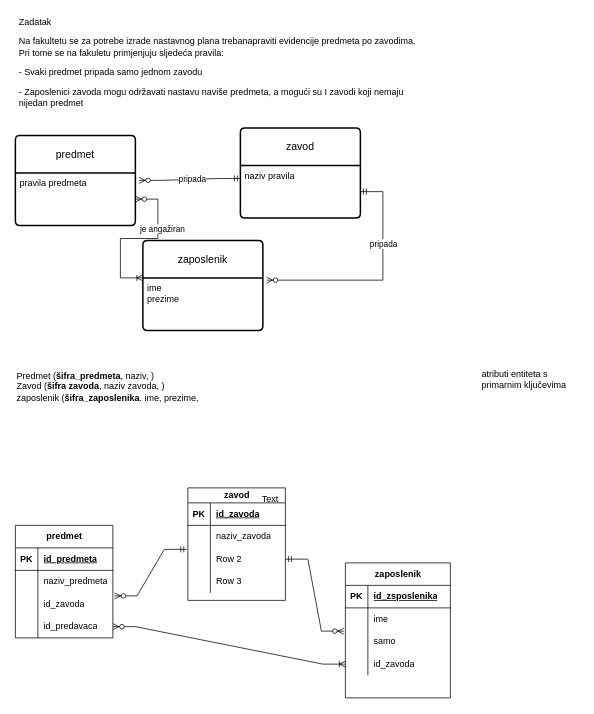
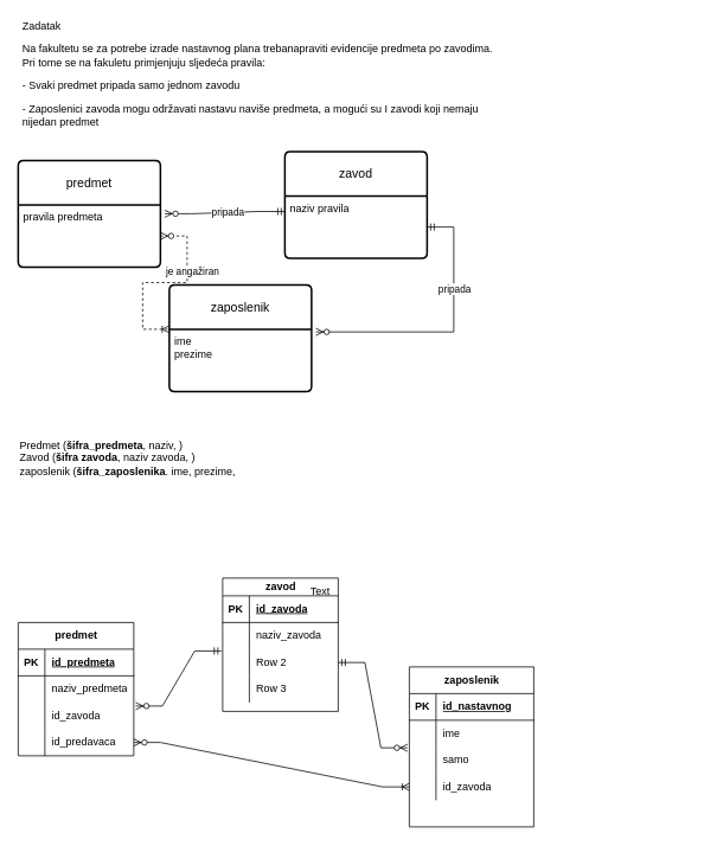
  <mxCell id="0" />
  <mxCell id="1" parent="0" />
  <mxCell id="2" value="&lt;p&gt;Zadatak&lt;/p&gt;&lt;p&gt;&lt;/p&gt;&lt;p&gt;Na fakultetu se za potrebe izrade nastavnog plana trebanapraviti evidencije predmeta po zavodima. Pri tome se na fakuletu primjenjuju sljedeća pravila:&lt;/p&gt;&lt;p&gt;- Svaki predmet pripada samo jednom zavodu&lt;/p&gt;&lt;p&gt;&lt;span&gt;- Zaposlenici zavoda mogu održavati nastavu naviše predmeta, a mogući su I zavodi koji nemaju nijedan predmet &lt;/span&gt;&lt;/p&gt;" style="text;html=1;strokeColor=none;fillColor=none;spacing=5;spacingTop=-20;whiteSpace=wrap;overflow=hidden;rounded=0;" parent="1" vertex="1"><mxGeometry x="20" y="20" width="550" height="130" as="geometry" /></mxCell>
  <mxCell id="3" value="zavod" style="shape=table;startSize=20;container=1;collapsible=1;childLayout=tableLayout;fixedRows=1;rowLines=0;fontStyle=1;align=center;resizeLast=1;html=1;" parent="1" vertex="1"><mxGeometry x="250" y="650" width="130" height="150" as="geometry" /></mxCell>
  <mxCell id="4" value="" style="shape=tableRow;horizontal=0;startSize=0;swimlaneHead=0;swimlaneBody=0;fillColor=none;collapsible=0;dropTarget=0;points=[[0,0.5],[1,0.5]];portConstraint=eastwest;top=0;left=0;right=0;bottom=1;" parent="3" vertex="1"><mxGeometry y="20" width="130" height="30" as="geometry" /></mxCell>
  <mxCell id="5" value="PK" style="shape=partialRectangle;connectable=0;fillColor=none;top=0;left=0;bottom=0;right=0;fontStyle=1;overflow=hidden;whiteSpace=wrap;html=1;" parent="4" vertex="1"><mxGeometry width="30" height="30" as="geometry"><mxRectangle width="30" height="30" as="alternateBounds" /></mxGeometry></mxCell>
  <mxCell id="6" value="id_zavoda" style="shape=partialRectangle;connectable=0;fillColor=none;top=0;left=0;bottom=0;right=0;align=left;spacingLeft=6;fontStyle=5;overflow=hidden;whiteSpace=wrap;html=1;" parent="4" vertex="1"><mxGeometry x="30" width="100" height="30" as="geometry"><mxRectangle width="100" height="30" as="alternateBounds" /></mxGeometry></mxCell>
  <mxCell id="7" value="" style="shape=tableRow;horizontal=0;startSize=0;swimlaneHead=0;swimlaneBody=0;fillColor=none;collapsible=0;dropTarget=0;points=[[0,0.5],[1,0.5]];portConstraint=eastwest;top=0;left=0;right=0;bottom=0;" parent="3" vertex="1"><mxGeometry y="50" width="130" height="30" as="geometry" /></mxCell>
  <mxCell id="8" value="" style="shape=partialRectangle;connectable=0;fillColor=none;top=0;left=0;bottom=0;right=0;editable=1;overflow=hidden;whiteSpace=wrap;html=1;" parent="7" vertex="1"><mxGeometry width="30" height="30" as="geometry"><mxRectangle width="30" height="30" as="alternateBounds" /></mxGeometry></mxCell>
  <mxCell id="9" value="naziv_zavoda" style="shape=partialRectangle;connectable=0;fillColor=none;top=0;left=0;bottom=0;right=0;align=left;spacingLeft=6;overflow=hidden;whiteSpace=wrap;html=1;" parent="7" vertex="1"><mxGeometry x="30" width="100" height="30" as="geometry"><mxRectangle width="100" height="30" as="alternateBounds" /></mxGeometry></mxCell>
  <mxCell id="10" value="" style="shape=tableRow;horizontal=0;startSize=0;swimlaneHead=0;swimlaneBody=0;fillColor=none;collapsible=0;dropTarget=0;points=[[0,0.5],[1,0.5]];portConstraint=eastwest;top=0;left=0;right=0;bottom=0;" parent="3" vertex="1"><mxGeometry y="80" width="130" height="30" as="geometry" /></mxCell>
  <mxCell id="11" value="" style="shape=partialRectangle;connectable=0;fillColor=none;top=0;left=0;bottom=0;right=0;editable=1;overflow=hidden;whiteSpace=wrap;html=1;" parent="10" vertex="1"><mxGeometry width="30" height="30" as="geometry"><mxRectangle width="30" height="30" as="alternateBounds" /></mxGeometry></mxCell>
  <mxCell id="12" value="Row 2" style="shape=partialRectangle;connectable=0;fillColor=none;top=0;left=0;bottom=0;right=0;align=left;spacingLeft=6;overflow=hidden;whiteSpace=wrap;html=1;" parent="10" vertex="1"><mxGeometry x="30" width="100" height="30" as="geometry"><mxRectangle width="100" height="30" as="alternateBounds" /></mxGeometry></mxCell>
  <mxCell id="13" value="" style="shape=tableRow;horizontal=0;startSize=0;swimlaneHead=0;swimlaneBody=0;fillColor=none;collapsible=0;dropTarget=0;points=[[0,0.5],[1,0.5]];portConstraint=eastwest;top=0;left=0;right=0;bottom=0;" parent="3" vertex="1"><mxGeometry y="110" width="130" height="30" as="geometry" /></mxCell>
  <mxCell id="14" value="" style="shape=partialRectangle;connectable=0;fillColor=none;top=0;left=0;bottom=0;right=0;editable=1;overflow=hidden;whiteSpace=wrap;html=1;" parent="13" vertex="1"><mxGeometry width="30" height="30" as="geometry"><mxRectangle width="30" height="30" as="alternateBounds" /></mxGeometry></mxCell>
  <mxCell id="15" value="Row 3" style="shape=partialRectangle;connectable=0;fillColor=none;top=0;left=0;bottom=0;right=0;align=left;spacingLeft=6;overflow=hidden;whiteSpace=wrap;html=1;" parent="13" vertex="1"><mxGeometry x="30" width="100" height="30" as="geometry"><mxRectangle width="100" height="30" as="alternateBounds" /></mxGeometry></mxCell>
  <mxCell id="16" value="predmet" style="shape=table;startSize=30;container=1;collapsible=1;childLayout=tableLayout;fixedRows=1;rowLines=0;fontStyle=1;align=center;resizeLast=1;html=1;" parent="1" vertex="1"><mxGeometry x="20" y="700" width="130" height="150" as="geometry" /></mxCell>
  <mxCell id="17" value="" style="shape=tableRow;horizontal=0;startSize=0;swimlaneHead=0;swimlaneBody=0;fillColor=none;collapsible=0;dropTarget=0;points=[[0,0.5],[1,0.5]];portConstraint=eastwest;top=0;left=0;right=0;bottom=1;" parent="16" vertex="1"><mxGeometry y="30" width="130" height="30" as="geometry" /></mxCell>
  <mxCell id="18" value="PK" style="shape=partialRectangle;connectable=0;fillColor=none;top=0;left=0;bottom=0;right=0;fontStyle=1;overflow=hidden;whiteSpace=wrap;html=1;" parent="17" vertex="1"><mxGeometry width="30" height="30" as="geometry"><mxRectangle width="30" height="30" as="alternateBounds" /></mxGeometry></mxCell>
  <mxCell id="19" value="id_predmeta" style="shape=partialRectangle;connectable=0;fillColor=none;top=0;left=0;bottom=0;right=0;align=left;spacingLeft=6;fontStyle=5;overflow=hidden;whiteSpace=wrap;html=1;" parent="17" vertex="1"><mxGeometry x="30" width="100" height="30" as="geometry"><mxRectangle width="100" height="30" as="alternateBounds" /></mxGeometry></mxCell>
  <mxCell id="20" value="" style="shape=tableRow;horizontal=0;startSize=0;swimlaneHead=0;swimlaneBody=0;fillColor=none;collapsible=0;dropTarget=0;points=[[0,0.5],[1,0.5]];portConstraint=eastwest;top=0;left=0;right=0;bottom=0;" parent="16" vertex="1"><mxGeometry y="60" width="130" height="30" as="geometry" /></mxCell>
  <mxCell id="21" value="" style="shape=partialRectangle;connectable=0;fillColor=none;top=0;left=0;bottom=0;right=0;editable=1;overflow=hidden;whiteSpace=wrap;html=1;" parent="20" vertex="1"><mxGeometry width="30" height="30" as="geometry"><mxRectangle width="30" height="30" as="alternateBounds" /></mxGeometry></mxCell>
  <mxCell id="22" value="naziv_predmeta" style="shape=partialRectangle;connectable=0;fillColor=none;top=0;left=0;bottom=0;right=0;align=left;spacingLeft=6;overflow=hidden;whiteSpace=wrap;html=1;" parent="20" vertex="1"><mxGeometry x="30" width="100" height="30" as="geometry"><mxRectangle width="100" height="30" as="alternateBounds" /></mxGeometry></mxCell>
  <mxCell id="23" value="" style="shape=tableRow;horizontal=0;startSize=0;swimlaneHead=0;swimlaneBody=0;fillColor=none;collapsible=0;dropTarget=0;points=[[0,0.5],[1,0.5]];portConstraint=eastwest;top=0;left=0;right=0;bottom=0;" parent="16" vertex="1"><mxGeometry y="90" width="130" height="30" as="geometry" /></mxCell>
  <mxCell id="24" value="" style="shape=partialRectangle;connectable=0;fillColor=none;top=0;left=0;bottom=0;right=0;editable=1;overflow=hidden;whiteSpace=wrap;html=1;" parent="23" vertex="1"><mxGeometry width="30" height="30" as="geometry"><mxRectangle width="30" height="30" as="alternateBounds" /></mxGeometry></mxCell>
  <mxCell id="25" value="id_zavoda" style="shape=partialRectangle;connectable=0;fillColor=none;top=0;left=0;bottom=0;right=0;align=left;spacingLeft=6;overflow=hidden;whiteSpace=wrap;html=1;" parent="23" vertex="1"><mxGeometry x="30" width="100" height="30" as="geometry"><mxRectangle width="100" height="30" as="alternateBounds" /></mxGeometry></mxCell>
  <mxCell id="26" value="" style="shape=tableRow;horizontal=0;startSize=0;swimlaneHead=0;swimlaneBody=0;fillColor=none;collapsible=0;dropTarget=0;points=[[0,0.5],[1,0.5]];portConstraint=eastwest;top=0;left=0;right=0;bottom=0;" parent="16" vertex="1"><mxGeometry y="120" width="130" height="30" as="geometry" /></mxCell>
  <mxCell id="27" value="" style="shape=partialRectangle;connectable=0;fillColor=none;top=0;left=0;bottom=0;right=0;editable=1;overflow=hidden;whiteSpace=wrap;html=1;" parent="26" vertex="1"><mxGeometry width="30" height="30" as="geometry"><mxRectangle width="30" height="30" as="alternateBounds" /></mxGeometry></mxCell>
  <mxCell id="28" value="id_predavaca" style="shape=partialRectangle;connectable=0;fillColor=none;top=0;left=0;bottom=0;right=0;align=left;spacingLeft=6;overflow=hidden;whiteSpace=wrap;html=1;" parent="26" vertex="1"><mxGeometry x="30" width="100" height="30" as="geometry"><mxRectangle width="100" height="30" as="alternateBounds" /></mxGeometry></mxCell>
  <mxCell id="29" value="" style="edgeStyle=entityRelationEdgeStyle;fontSize=12;html=1;endArrow=ERzeroToMany;startArrow=ERmandOne;rounded=0;entryX=1.017;entryY=0.133;entryDx=0;entryDy=0;entryPerimeter=0;exitX=-0.011;exitY=0.067;exitDx=0;exitDy=0;exitPerimeter=0;" parent="1" source="10" target="23" edge="1"><mxGeometry width="100" height="100" relative="1" as="geometry"><mxPoint x="350" y="1120" as="sourcePoint" /><mxPoint x="450" y="1020" as="targetPoint" /></mxGeometry></mxCell>
  <mxCell id="30" value="zaposlenik" style="shape=table;startSize=30;container=1;collapsible=1;childLayout=tableLayout;fixedRows=1;rowLines=0;fontStyle=1;align=center;resizeLast=1;html=1;" vertex="1" parent="1"><mxGeometry x="460" y="750" width="140" height="180" as="geometry" /></mxCell>
  <mxCell id="31" value="" style="shape=tableRow;horizontal=0;startSize=0;swimlaneHead=0;swimlaneBody=0;fillColor=none;collapsible=0;dropTarget=0;points=[[0,0.5],[1,0.5]];portConstraint=eastwest;top=0;left=0;right=0;bottom=1;" vertex="1" parent="30"><mxGeometry y="30" width="140" height="30" as="geometry" /></mxCell>
  <mxCell id="32" value="PK" style="shape=partialRectangle;connectable=0;fillColor=none;top=0;left=0;bottom=0;right=0;fontStyle=1;overflow=hidden;whiteSpace=wrap;html=1;" vertex="1" parent="31"><mxGeometry width="30" height="30" as="geometry"><mxRectangle width="30" height="30" as="alternateBounds" /></mxGeometry></mxCell>
- <mxCell id="33" value="id_zsposlenika" style="shape=partialRectangle;connectable=0;fillColor=none;top=0;left=0;bottom=0;right=0;align=left;spacingLeft=6;fontStyle=5;overflow=hidden;whiteSpace=wrap;html=1;" vertex="1" parent="31"><mxGeometry x="30" width="110" height="30" as="geometry"><mxRectangle width="110" height="30" as="alternateBounds" /></mxGeometry></mxCell>
+ <mxCell id="33" value="id_nastavnog" style="shape=partialRectangle;connectable=0;fillColor=none;top=0;left=0;bottom=0;right=0;align=left;spacingLeft=6;fontStyle=5;overflow=hidden;whiteSpace=wrap;html=1;" vertex="1" parent="31"><mxGeometry x="30" width="110" height="30" as="geometry"><mxRectangle width="110" height="30" as="alternateBounds" /></mxGeometry></mxCell>
  <mxCell id="34" value="" style="shape=tableRow;horizontal=0;startSize=0;swimlaneHead=0;swimlaneBody=0;fillColor=none;collapsible=0;dropTarget=0;points=[[0,0.5],[1,0.5]];portConstraint=eastwest;top=0;left=0;right=0;bottom=0;" vertex="1" parent="30"><mxGeometry y="60" width="140" height="30" as="geometry" /></mxCell>
  <mxCell id="35" value="" style="shape=partialRectangle;connectable=0;fillColor=none;top=0;left=0;bottom=0;right=0;editable=1;overflow=hidden;whiteSpace=wrap;html=1;" vertex="1" parent="34"><mxGeometry width="30" height="30" as="geometry"><mxRectangle width="30" height="30" as="alternateBounds" /></mxGeometry></mxCell>
  <mxCell id="36" value="ime " style="shape=partialRectangle;connectable=0;fillColor=none;top=0;left=0;bottom=0;right=0;align=left;spacingLeft=6;overflow=hidden;whiteSpace=wrap;html=1;" vertex="1" parent="34"><mxGeometry x="30" width="110" height="30" as="geometry"><mxRectangle width="110" height="30" as="alternateBounds" /></mxGeometry></mxCell>
  <mxCell id="37" value="" style="shape=tableRow;horizontal=0;startSize=0;swimlaneHead=0;swimlaneBody=0;fillColor=none;collapsible=0;dropTarget=0;points=[[0,0.5],[1,0.5]];portConstraint=eastwest;top=0;left=0;right=0;bottom=0;" vertex="1" parent="30"><mxGeometry y="90" width="140" height="30" as="geometry" /></mxCell>
  <mxCell id="38" value="" style="shape=partialRectangle;connectable=0;fillColor=none;top=0;left=0;bottom=0;right=0;editable=1;overflow=hidden;whiteSpace=wrap;html=1;" vertex="1" parent="37"><mxGeometry width="30" height="30" as="geometry"><mxRectangle width="30" height="30" as="alternateBounds" /></mxGeometry></mxCell>
  <mxCell id="39" value="samo" style="shape=partialRectangle;connectable=0;fillColor=none;top=0;left=0;bottom=0;right=0;align=left;spacingLeft=6;overflow=hidden;whiteSpace=wrap;html=1;" vertex="1" parent="37"><mxGeometry x="30" width="110" height="30" as="geometry"><mxRectangle width="110" height="30" as="alternateBounds" /></mxGeometry></mxCell>
  <mxCell id="40" value="" style="shape=tableRow;horizontal=0;startSize=0;swimlaneHead=0;swimlaneBody=0;fillColor=none;collapsible=0;dropTarget=0;points=[[0,0.5],[1,0.5]];portConstraint=eastwest;top=0;left=0;right=0;bottom=0;" vertex="1" parent="30"><mxGeometry y="120" width="140" height="30" as="geometry" /></mxCell>
  <mxCell id="41" value="" style="shape=partialRectangle;connectable=0;fillColor=none;top=0;left=0;bottom=0;right=0;editable=1;overflow=hidden;whiteSpace=wrap;html=1;" vertex="1" parent="40"><mxGeometry width="30" height="30" as="geometry"><mxRectangle width="30" height="30" as="alternateBounds" /></mxGeometry></mxCell>
  <mxCell id="42" value="id_zavoda " style="shape=partialRectangle;connectable=0;fillColor=none;top=0;left=0;bottom=0;right=0;align=left;spacingLeft=6;overflow=hidden;whiteSpace=wrap;html=1;" vertex="1" parent="40"><mxGeometry x="30" width="110" height="30" as="geometry"><mxRectangle width="110" height="30" as="alternateBounds" /></mxGeometry></mxCell>
  <mxCell id="43" value="" style="edgeStyle=entityRelationEdgeStyle;fontSize=12;html=1;endArrow=ERzeroToMany;startArrow=ERmandOne;rounded=0;entryX=-0.014;entryY=0.033;entryDx=0;entryDy=0;entryPerimeter=0;" edge="1" parent="1" source="10" target="37"><mxGeometry width="100" height="100" relative="1" as="geometry"><mxPoint x="340" y="1090" as="sourcePoint" /><mxPoint x="440" y="990" as="targetPoint" /></mxGeometry></mxCell>
  <mxCell id="44" value="" style="edgeStyle=entityRelationEdgeStyle;fontSize=12;html=1;endArrow=ERoneToMany;startArrow=ERzeroToMany;rounded=0;entryX=0;entryY=0.5;entryDx=0;entryDy=0;" edge="1" parent="1" source="26" target="40"><mxGeometry width="100" height="100" relative="1" as="geometry"><mxPoint x="310" y="430" as="sourcePoint" /><mxPoint x="410" y="330" as="targetPoint" /></mxGeometry></mxCell>
  <mxCell id="45" value="predmet" style="swimlane;childLayout=stackLayout;horizontal=1;startSize=50;horizontalStack=0;rounded=1;fontSize=14;fontStyle=0;strokeWidth=2;resizeParent=0;resizeLast=1;shadow=0;dashed=0;align=center;arcSize=4;whiteSpace=wrap;html=1;" vertex="1" parent="1"><mxGeometry x="20" y="180" width="160" height="120" as="geometry" /></mxCell>
  <mxCell id="46" value="pravila predmeta&lt;br&gt;" style="align=left;strokeColor=none;fillColor=none;spacingLeft=4;fontSize=12;verticalAlign=top;resizable=0;rotatable=0;part=1;html=1;" vertex="1" parent="45"><mxGeometry y="50" width="160" height="70" as="geometry" /></mxCell>
  <mxCell id="47" value="zavod" style="swimlane;childLayout=stackLayout;horizontal=1;startSize=50;horizontalStack=0;rounded=1;fontSize=14;fontStyle=0;strokeWidth=2;resizeParent=0;resizeLast=1;shadow=0;dashed=0;align=center;arcSize=4;whiteSpace=wrap;html=1;" vertex="1" parent="1"><mxGeometry x="320" y="170" width="160" height="120" as="geometry" /></mxCell>
  <mxCell id="48" value="naziv pravila" style="align=left;strokeColor=none;fillColor=none;spacingLeft=4;fontSize=12;verticalAlign=top;resizable=0;rotatable=0;part=1;html=1;" vertex="1" parent="47"><mxGeometry y="50" width="160" height="70" as="geometry" /></mxCell>
  <mxCell id="49" value="zaposlenik" style="swimlane;childLayout=stackLayout;horizontal=1;startSize=50;horizontalStack=0;rounded=1;fontSize=14;fontStyle=0;strokeWidth=2;resizeParent=0;resizeLast=1;shadow=0;dashed=0;align=center;arcSize=4;whiteSpace=wrap;html=1;" vertex="1" parent="1"><mxGeometry x="190" y="320" width="160" height="120" as="geometry" /></mxCell>
  <mxCell id="50" value="&lt;div&gt;ime&lt;/div&gt;&lt;div&gt;prezime &lt;br&gt;&lt;/div&gt;&lt;div&gt;&lt;br&gt;&lt;/div&gt;" style="align=left;strokeColor=none;fillColor=none;spacingLeft=4;fontSize=12;verticalAlign=top;resizable=0;rotatable=0;part=1;html=1;" vertex="1" parent="49"><mxGeometry y="50" width="160" height="70" as="geometry" /></mxCell>
  <mxCell id="51" value="" style="edgeStyle=entityRelationEdgeStyle;fontSize=12;html=1;endArrow=ERzeroToMany;startArrow=ERmandOne;rounded=0;exitX=0;exitY=0.25;exitDx=0;exitDy=0;entryX=1.031;entryY=0.143;entryDx=0;entryDy=0;entryPerimeter=0;" edge="1" parent="1" source="48" target="46"><mxGeometry width="100" height="100" relative="1" as="geometry"><mxPoint x="310" y="530" as="sourcePoint" /><mxPoint x="410" y="430" as="targetPoint" /></mxGeometry></mxCell>
  <mxCell id="52" value="pripada" style="edgeLabel;html=1;align=center;verticalAlign=middle;resizable=0;points=[];" vertex="1" connectable="0" parent="51"><mxGeometry x="-0.044" relative="1" as="geometry"><mxPoint as="offset" /></mxGeometry></mxCell>
  <mxCell id="53" value="" style="edgeStyle=entityRelationEdgeStyle;fontSize=12;html=1;endArrow=ERzeroToMany;startArrow=ERmandOne;rounded=0;entryX=1.031;entryY=0.442;entryDx=0;entryDy=0;entryPerimeter=0;" edge="1" parent="1" source="48" target="49"><mxGeometry width="100" height="100" relative="1" as="geometry"><mxPoint x="310" y="530" as="sourcePoint" /><mxPoint x="410" y="430" as="targetPoint" /></mxGeometry></mxCell>
  <mxCell id="54" value="pripada" style="edgeLabel;html=1;align=center;verticalAlign=middle;resizable=0;points=[];" vertex="1" connectable="0" parent="53"><mxGeometry x="-0.344" relative="1" as="geometry"><mxPoint as="offset" /></mxGeometry></mxCell>
- <mxCell id="55" value="" style="edgeStyle=entityRelationEdgeStyle;fontSize=12;html=1;endArrow=ERoneToMany;startArrow=ERzeroToMany;rounded=0;entryX=0;entryY=0;entryDx=0;entryDy=0;" edge="1" parent="1" source="46" target="50"><mxGeometry width="100" height="100" relative="1" as="geometry"><mxPoint x="310" y="530" as="sourcePoint" /><mxPoint x="220" y="760" as="targetPoint" /></mxGeometry></mxCell>
+ <mxCell id="55" value="" style="edgeStyle=entityRelationEdgeStyle;fontSize=12;html=1;endArrow=ERoneToMany;startArrow=ERzeroToMany;rounded=0;entryX=0;entryY=0;entryDx=0;entryDy=0;dashed=1;" edge="1" parent="1" source="46" target="50"><mxGeometry width="100" height="100" relative="1" as="geometry"><mxPoint x="310" y="530" as="sourcePoint" /><mxPoint x="220" y="760" as="targetPoint" /></mxGeometry></mxCell>
  <mxCell id="56" value="je angažiran" style="edgeLabel;html=1;align=center;verticalAlign=middle;resizable=0;points=[];" vertex="1" connectable="0" parent="55"><mxGeometry x="-0.354" y="5" relative="1" as="geometry"><mxPoint as="offset" /></mxGeometry></mxCell>
  <mxCell id="57" value="&lt;div&gt;Predmet (&lt;b&gt;šifra_predmeta&lt;/b&gt;, naziv, )&lt;/div&gt;&lt;div&gt;Zavod (&lt;b&gt;šifra zavoda&lt;/b&gt;, naziv zavoda, )&lt;/div&gt;&lt;div&gt;zaposlenik (&lt;b&gt;šifra_zaposlenika&lt;/b&gt;. ime, prezime, &lt;br&gt;&lt;/div&gt;" style="text;html=1;strokeColor=none;fillColor=none;align=left;verticalAlign=middle;whiteSpace=wrap;rounded=0;" vertex="1" parent="1"><mxGeometry x="20" y="460" width="420" height="110" as="geometry" /></mxCell>
  <mxCell id="58" value="Text" style="text;html=1;strokeColor=none;fillColor=none;align=center;verticalAlign=middle;whiteSpace=wrap;rounded=0;" vertex="1" parent="1"><mxGeometry x="330" y="650" width="60" height="30" as="geometry" /></mxCell>
- <mxCell id="59" value="atributi entiteta s primarnim ključevima " style="text;html=1;strokeColor=none;fillColor=none;align=left;verticalAlign=middle;whiteSpace=wrap;rounded=0;" vertex="1" parent="1"><mxGeometry x="640" y="490" width="130" height="30" as="geometry" /></mxCell>
